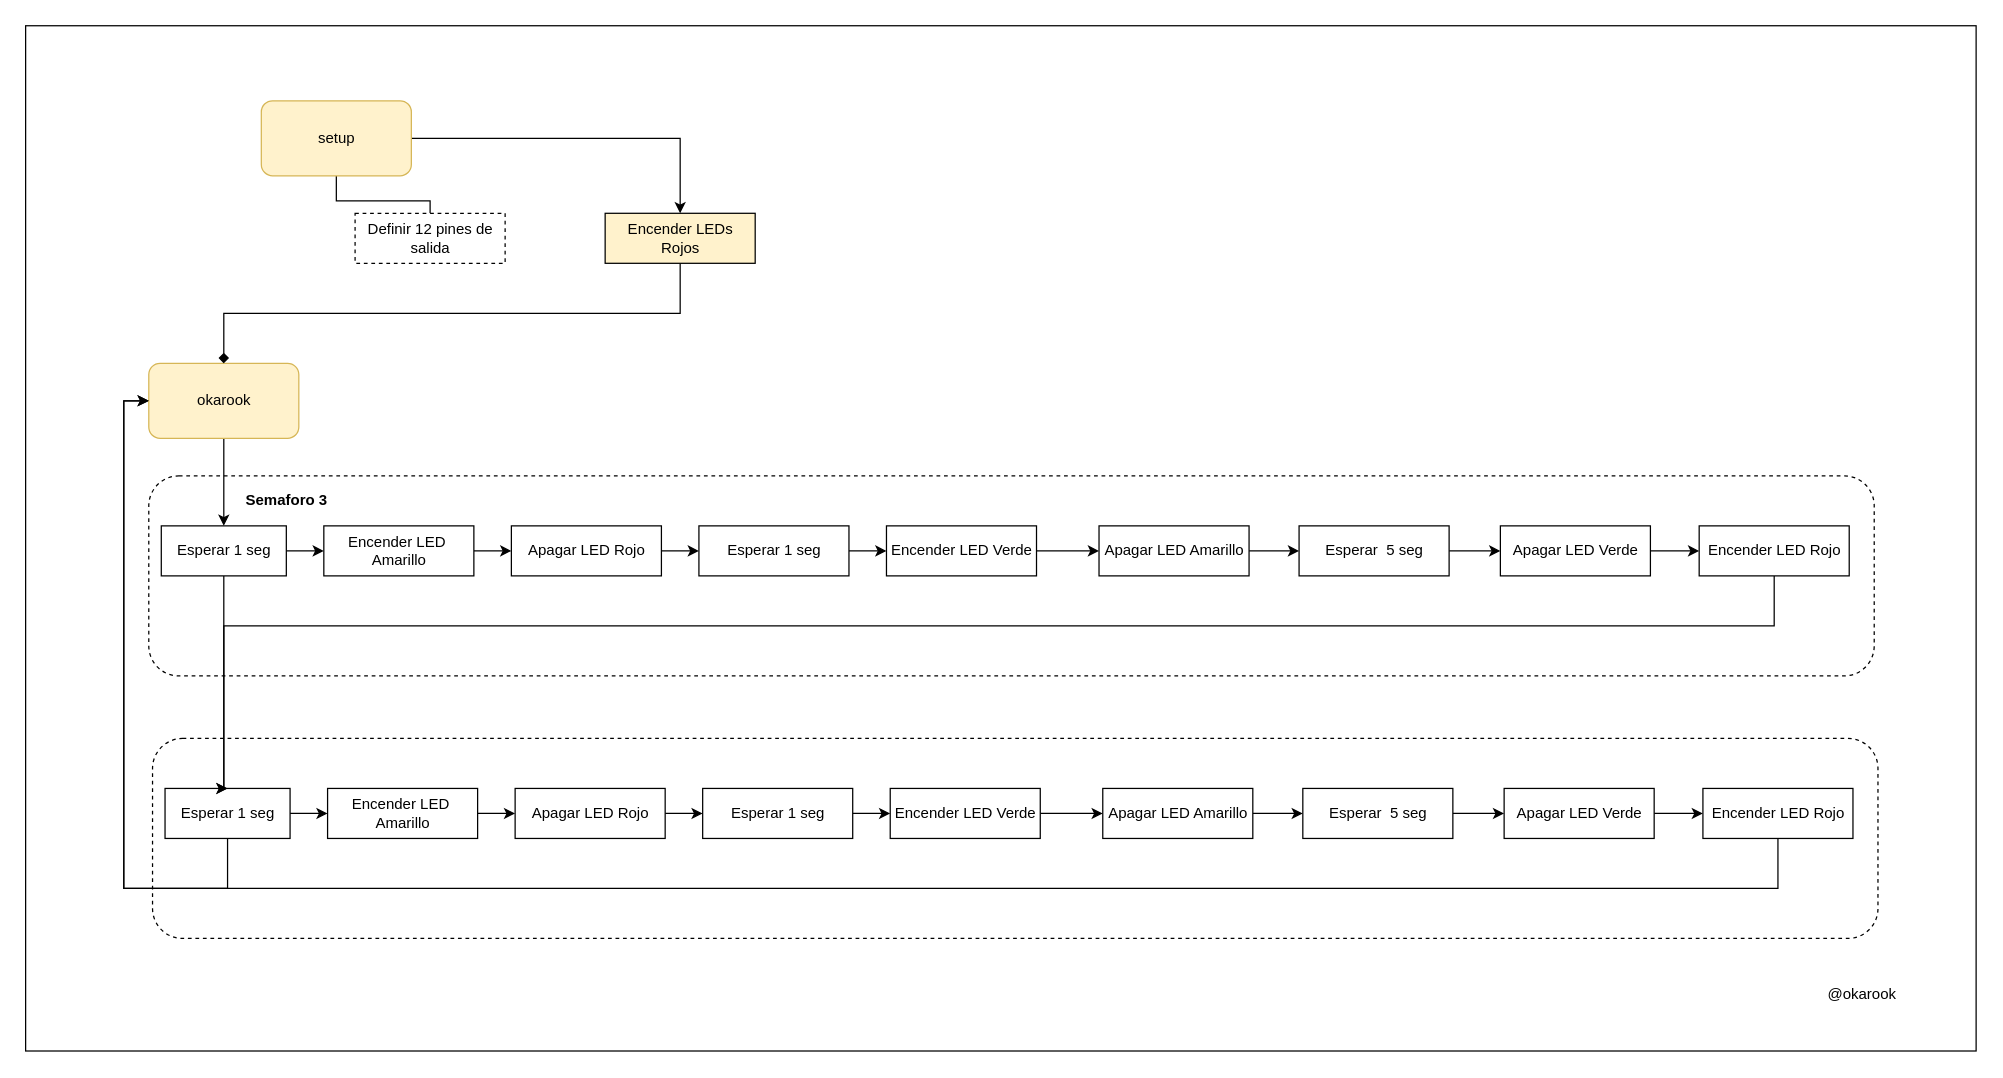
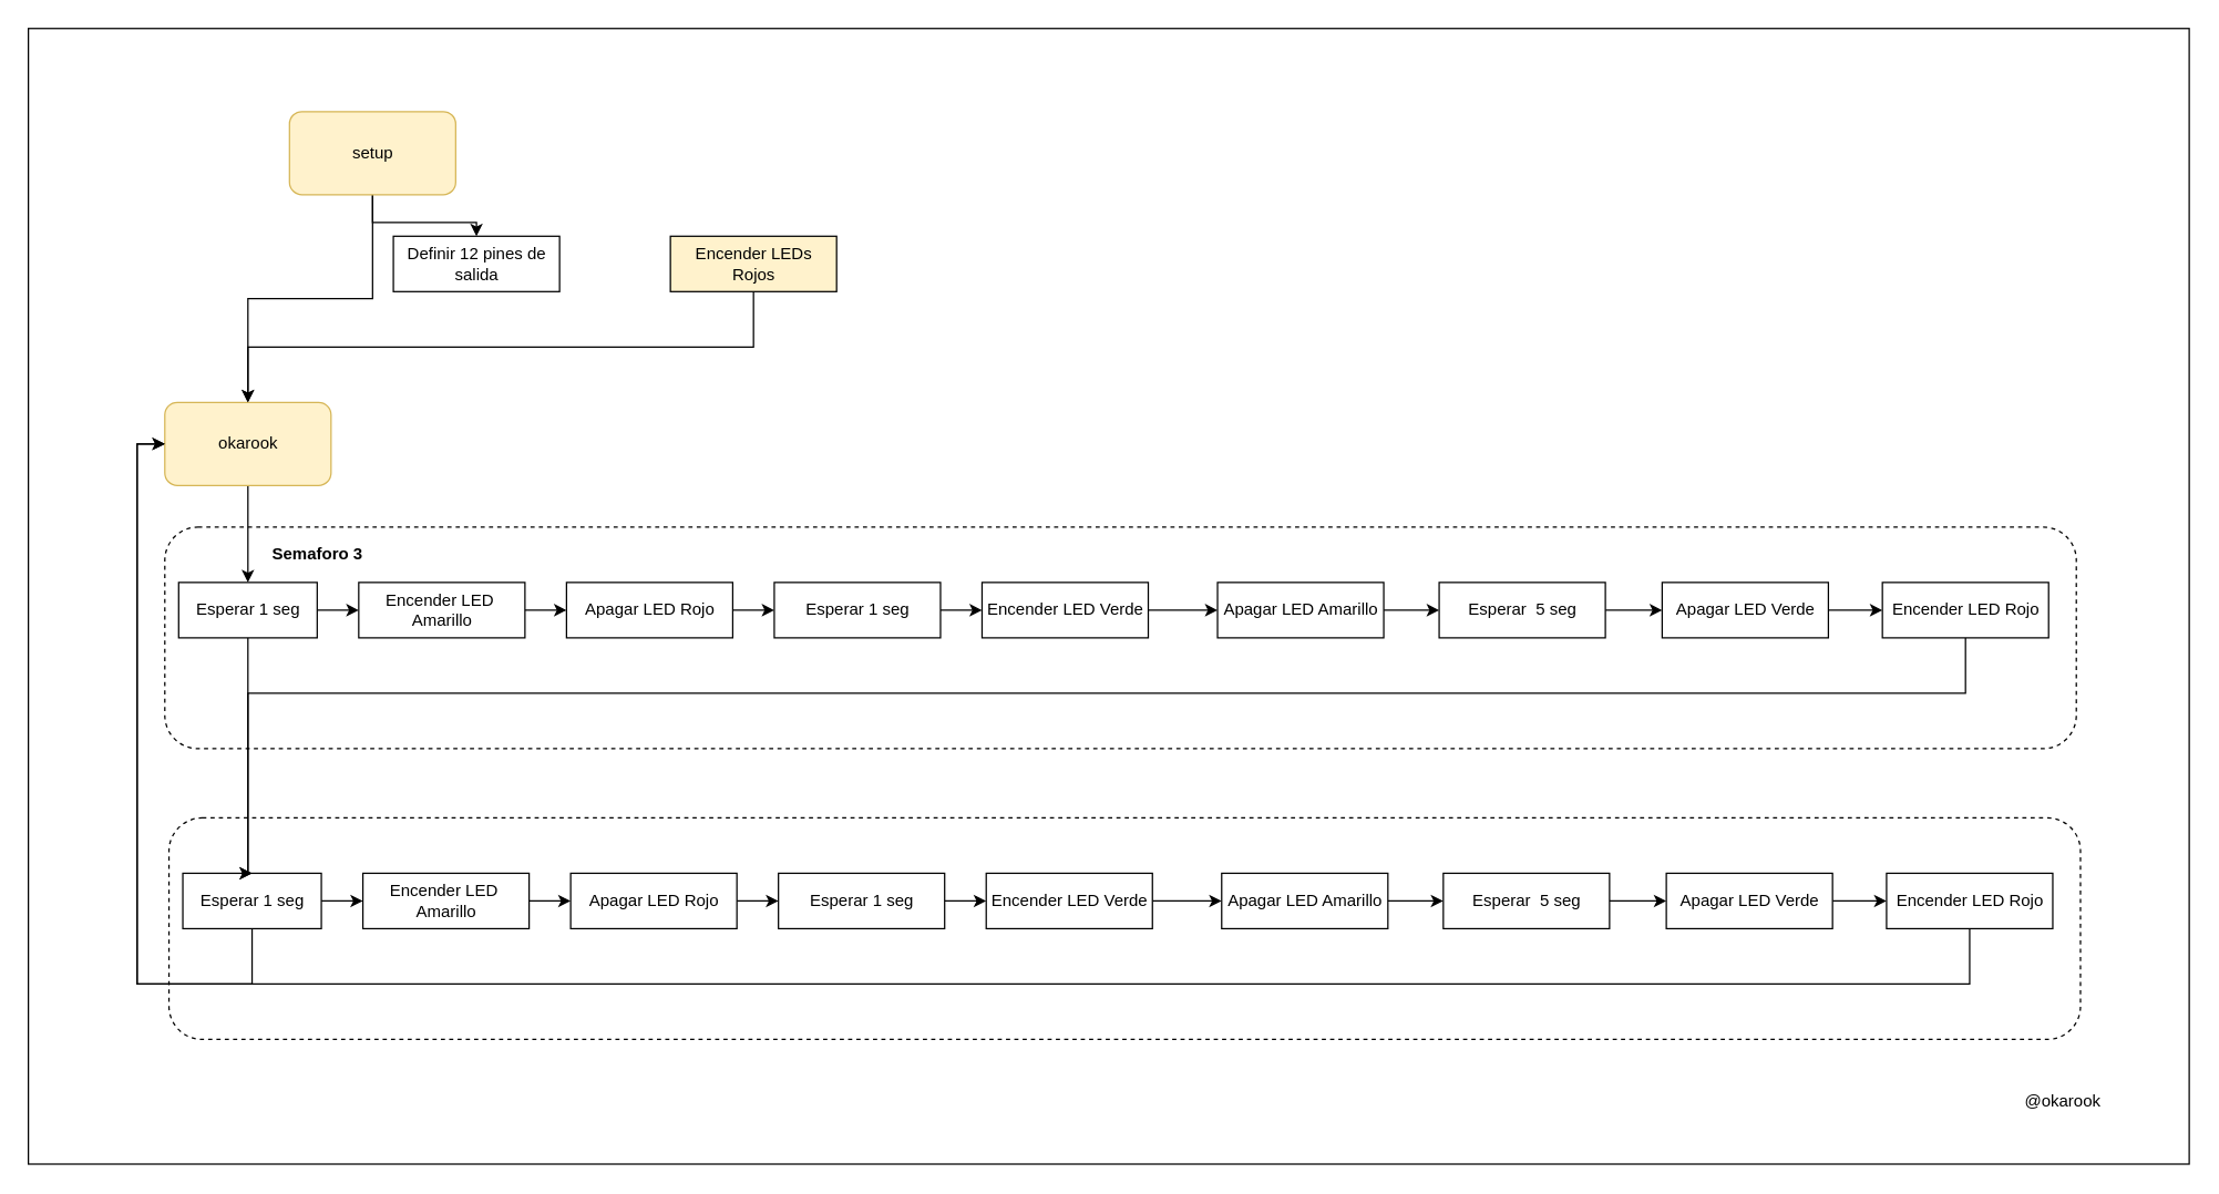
  <mxCell id="0" />
  <mxCell id="1" parent="0" />
  <mxCell id="2" value="" style="rounded=0;whiteSpace=wrap;html=1;" parent="1" vertex="1"><mxGeometry x="20" y="20" width="1560" height="820" as="geometry" /></mxCell>
  <mxCell id="3" value="" style="rounded=1;whiteSpace=wrap;html=1;dashed=1;" vertex="1" parent="1"><mxGeometry x="118.5" y="380" width="1380" height="160" as="geometry" /></mxCell>
- <mxCell id="4" style="edgeStyle=orthogonalEdgeStyle;rounded=0;orthogonalLoop=1;jettySize=auto;html=1;endArrow=none;" parent="1" source="6" target="10" edge="1"><mxGeometry relative="1" as="geometry"><mxPoint x="178.5" y="260" as="targetPoint" /></mxGeometry></mxCell>
- <mxCell id="5" style="edgeStyle=orthogonalEdgeStyle;rounded=0;orthogonalLoop=1;jettySize=auto;html=1;" parent="1" source="6" target="11" edge="1"><mxGeometry relative="1" as="geometry" /></mxCell>
+ <mxCell id="4" style="edgeStyle=orthogonalEdgeStyle;rounded=0;orthogonalLoop=1;jettySize=auto;html=1;" parent="1" source="6" target="10" edge="1"><mxGeometry relative="1" as="geometry"><mxPoint x="178.5" y="260" as="targetPoint" /></mxGeometry></mxCell>
+ <mxCell id="5" style="edgeStyle=orthogonalEdgeStyle;rounded=0;orthogonalLoop=1;jettySize=auto;html=1;entryX=0.5;entryY=0;entryDx=0;entryDy=0;" parent="1" source="6" target="8" edge="1"><mxGeometry relative="1" as="geometry" /></mxCell>
  <mxCell id="6" value="&lt;font color=&quot;#030303&quot;&gt;setup&lt;/font&gt;" style="rounded=1;whiteSpace=wrap;html=1;fillColor=#fff2cc;strokeColor=#d6b656;" parent="1" vertex="1"><mxGeometry x="208.5" y="80" width="120" height="60" as="geometry" /></mxCell>
  <mxCell id="7" style="edgeStyle=orthogonalEdgeStyle;rounded=0;orthogonalLoop=1;jettySize=auto;html=1;entryX=0.5;entryY=0;entryDx=0;entryDy=0;" parent="1" source="8" edge="1" target="13"><mxGeometry relative="1" as="geometry"><mxPoint x="178.5" y="400" as="targetPoint" /></mxGeometry></mxCell>
  <mxCell id="8" value="&lt;span style=&quot;background-color: rgb(255 , 242 , 204)&quot;&gt;&lt;font color=&quot;#030303&quot;&gt;okarook&lt;/font&gt;&lt;/span&gt;" style="rounded=1;whiteSpace=wrap;html=1;fillColor=#fff2cc;strokeColor=#d6b656;" parent="1" vertex="1"><mxGeometry x="118.5" y="290" width="120" height="60" as="geometry" /></mxCell>
- <mxCell id="9" style="edgeStyle=orthogonalEdgeStyle;rounded=0;orthogonalLoop=1;jettySize=auto;html=1;entryX=0.5;entryY=0;entryDx=0;entryDy=0;exitX=0.5;exitY=1;exitDx=0;exitDy=0;endArrow=diamond;" parent="1" source="11" target="8" edge="1"><mxGeometry relative="1" as="geometry"><mxPoint x="508.5" y="210" as="sourcePoint" /><Array as="points"><mxPoint x="543.5" y="250" /><mxPoint x="178.5" y="250" /></Array></mxGeometry></mxCell>
- <mxCell id="10" value="Definir 12 pines de salida" style="rounded=0;whiteSpace=wrap;html=1;dashed=1;" parent="1" vertex="1"><mxGeometry x="283.5" y="170" width="120" height="40" as="geometry" /></mxCell>
+ <mxCell id="9" style="edgeStyle=orthogonalEdgeStyle;rounded=0;orthogonalLoop=1;jettySize=auto;html=1;entryX=0.5;entryY=0;entryDx=0;entryDy=0;exitX=0.5;exitY=1;exitDx=0;exitDy=0;" parent="1" source="11" target="8" edge="1"><mxGeometry relative="1" as="geometry"><mxPoint x="508.5" y="210" as="sourcePoint" /><Array as="points"><mxPoint x="543.5" y="250" /><mxPoint x="178.5" y="250" /></Array></mxGeometry></mxCell>
+ <mxCell id="10" value="Definir 12 pines de salida" style="rounded=0;whiteSpace=wrap;html=1;" parent="1" vertex="1"><mxGeometry x="283.5" y="170" width="120" height="40" as="geometry" /></mxCell>
  <mxCell id="11" value="Encender LEDs Rojos" style="rounded=0;whiteSpace=wrap;html=1;fillColor=#fff2cc;" vertex="1" parent="1"><mxGeometry x="483.5" y="170" width="120" height="40" as="geometry" /></mxCell>
  <mxCell id="12" value="" style="edgeStyle=orthogonalEdgeStyle;rounded=0;orthogonalLoop=1;jettySize=auto;html=1;" parent="1" source="13" target="15" edge="1"><mxGeometry relative="1" as="geometry" /></mxCell>
  <mxCell id="13" value="Esperar 1 seg" style="rounded=0;whiteSpace=wrap;html=1;" parent="1" vertex="1"><mxGeometry x="128.5" y="420" width="100" height="40" as="geometry" /></mxCell>
  <mxCell id="14" style="edgeStyle=orthogonalEdgeStyle;rounded=0;orthogonalLoop=1;jettySize=auto;html=1;entryX=0;entryY=0.5;entryDx=0;entryDy=0;" parent="1" source="15" target="17" edge="1"><mxGeometry relative="1" as="geometry" /></mxCell>
  <mxCell id="15" value="Encender LED&amp;nbsp; Amarillo" style="whiteSpace=wrap;html=1;rounded=0;" parent="1" vertex="1"><mxGeometry x="258.5" y="420" width="120" height="40" as="geometry" /></mxCell>
  <mxCell id="16" value="" style="edgeStyle=orthogonalEdgeStyle;rounded=0;orthogonalLoop=1;jettySize=auto;html=1;" edge="1" parent="1" source="17" target="19"><mxGeometry relative="1" as="geometry" /></mxCell>
  <mxCell id="17" value="Apagar LED Rojo" style="whiteSpace=wrap;html=1;rounded=0;" parent="1" vertex="1"><mxGeometry x="408.5" y="420" width="120" height="40" as="geometry" /></mxCell>
  <mxCell id="18" value="" style="edgeStyle=orthogonalEdgeStyle;rounded=0;orthogonalLoop=1;jettySize=auto;html=1;" edge="1" parent="1" source="19" target="21"><mxGeometry relative="1" as="geometry" /></mxCell>
  <mxCell id="19" value="Esperar 1 seg" style="whiteSpace=wrap;html=1;rounded=0;" vertex="1" parent="1"><mxGeometry x="558.5" y="420" width="120" height="40" as="geometry" /></mxCell>
  <mxCell id="20" value="" style="edgeStyle=orthogonalEdgeStyle;rounded=0;orthogonalLoop=1;jettySize=auto;html=1;" edge="1" parent="1" source="21" target="23"><mxGeometry relative="1" as="geometry" /></mxCell>
  <mxCell id="21" value="Encender LED Verde" style="whiteSpace=wrap;html=1;rounded=0;" vertex="1" parent="1"><mxGeometry x="708.5" y="420" width="120" height="40" as="geometry" /></mxCell>
  <mxCell id="22" value="" style="edgeStyle=orthogonalEdgeStyle;rounded=0;orthogonalLoop=1;jettySize=auto;html=1;" edge="1" parent="1" source="23" target="25"><mxGeometry relative="1" as="geometry" /></mxCell>
  <mxCell id="23" value="Apagar LED Amarillo" style="whiteSpace=wrap;html=1;rounded=0;" vertex="1" parent="1"><mxGeometry x="878.5" y="420" width="120" height="40" as="geometry" /></mxCell>
  <mxCell id="24" value="" style="edgeStyle=orthogonalEdgeStyle;rounded=0;orthogonalLoop=1;jettySize=auto;html=1;" edge="1" parent="1" source="25" target="27"><mxGeometry relative="1" as="geometry" /></mxCell>
  <mxCell id="25" value="Esperar&amp;nbsp; 5 seg" style="whiteSpace=wrap;html=1;rounded=0;" vertex="1" parent="1"><mxGeometry x="1038.5" y="420" width="120" height="40" as="geometry" /></mxCell>
  <mxCell id="26" value="" style="edgeStyle=orthogonalEdgeStyle;rounded=0;orthogonalLoop=1;jettySize=auto;html=1;" edge="1" parent="1" source="27" target="28"><mxGeometry relative="1" as="geometry" /></mxCell>
  <mxCell id="27" value="Apagar LED Verde" style="whiteSpace=wrap;html=1;rounded=0;" vertex="1" parent="1"><mxGeometry x="1199.5" y="420" width="120" height="40" as="geometry" /></mxCell>
  <mxCell id="28" value="Encender LED Rojo" style="whiteSpace=wrap;html=1;rounded=0;" vertex="1" parent="1"><mxGeometry x="1358.5" y="420" width="120" height="40" as="geometry" /></mxCell>
  <mxCell id="29" value="@okarook" style="text;html=1;strokeColor=none;fillColor=none;align=center;verticalAlign=middle;whiteSpace=wrap;rounded=0;" parent="1" vertex="1"><mxGeometry x="1463.5" y="785" width="50" height="20" as="geometry" /></mxCell>
  <mxCell id="30" value="Semaforo 3" style="text;html=1;strokeColor=none;fillColor=none;align=center;verticalAlign=middle;whiteSpace=wrap;rounded=0;dashed=1;fontStyle=1" vertex="1" parent="1"><mxGeometry x="188.5" y="390" width="80" height="20" as="geometry" /></mxCell>
  <mxCell id="31" value="" style="rounded=1;whiteSpace=wrap;html=1;dashed=1;" vertex="1" parent="1"><mxGeometry x="121.5" y="590" width="1380" height="160" as="geometry" /></mxCell>
  <mxCell id="32" value="" style="edgeStyle=orthogonalEdgeStyle;rounded=0;orthogonalLoop=1;jettySize=auto;html=1;" edge="1" parent="1" source="34" target="36"><mxGeometry relative="1" as="geometry" /></mxCell>
  <mxCell id="33" style="edgeStyle=orthogonalEdgeStyle;rounded=0;orthogonalLoop=1;jettySize=auto;html=1;entryX=0;entryY=0.5;entryDx=0;entryDy=0;" edge="1" parent="1" source="34" target="8"><mxGeometry relative="1" as="geometry"><Array as="points"><mxPoint x="181.5" y="710" /><mxPoint x="98.5" y="710" /><mxPoint x="98.5" y="320" /></Array></mxGeometry></mxCell>
  <mxCell id="34" value="Esperar 1 seg" style="rounded=0;whiteSpace=wrap;html=1;" vertex="1" parent="1"><mxGeometry x="131.5" y="630" width="100" height="40" as="geometry" /></mxCell>
  <mxCell id="35" style="edgeStyle=orthogonalEdgeStyle;rounded=0;orthogonalLoop=1;jettySize=auto;html=1;entryX=0;entryY=0.5;entryDx=0;entryDy=0;" edge="1" parent="1" source="36" target="38"><mxGeometry relative="1" as="geometry" /></mxCell>
  <mxCell id="36" value="Encender LED&amp;nbsp; Amarillo" style="whiteSpace=wrap;html=1;rounded=0;" vertex="1" parent="1"><mxGeometry x="261.5" y="630" width="120" height="40" as="geometry" /></mxCell>
  <mxCell id="37" value="" style="edgeStyle=orthogonalEdgeStyle;rounded=0;orthogonalLoop=1;jettySize=auto;html=1;" edge="1" parent="1" source="38" target="40"><mxGeometry relative="1" as="geometry" /></mxCell>
  <mxCell id="38" value="Apagar LED Rojo" style="whiteSpace=wrap;html=1;rounded=0;" vertex="1" parent="1"><mxGeometry x="411.5" y="630" width="120" height="40" as="geometry" /></mxCell>
  <mxCell id="39" value="" style="edgeStyle=orthogonalEdgeStyle;rounded=0;orthogonalLoop=1;jettySize=auto;html=1;" edge="1" parent="1" source="40" target="42"><mxGeometry relative="1" as="geometry" /></mxCell>
  <mxCell id="40" value="Esperar 1 seg" style="whiteSpace=wrap;html=1;rounded=0;" vertex="1" parent="1"><mxGeometry x="561.5" y="630" width="120" height="40" as="geometry" /></mxCell>
  <mxCell id="41" value="" style="edgeStyle=orthogonalEdgeStyle;rounded=0;orthogonalLoop=1;jettySize=auto;html=1;" edge="1" parent="1" source="42" target="44"><mxGeometry relative="1" as="geometry" /></mxCell>
  <mxCell id="42" value="Encender LED Verde" style="whiteSpace=wrap;html=1;rounded=0;" vertex="1" parent="1"><mxGeometry x="711.5" y="630" width="120" height="40" as="geometry" /></mxCell>
  <mxCell id="43" value="" style="edgeStyle=orthogonalEdgeStyle;rounded=0;orthogonalLoop=1;jettySize=auto;html=1;" edge="1" parent="1" source="44" target="46"><mxGeometry relative="1" as="geometry" /></mxCell>
  <mxCell id="44" value="Apagar LED Amarillo" style="whiteSpace=wrap;html=1;rounded=0;" vertex="1" parent="1"><mxGeometry x="881.5" y="630" width="120" height="40" as="geometry" /></mxCell>
  <mxCell id="45" value="" style="edgeStyle=orthogonalEdgeStyle;rounded=0;orthogonalLoop=1;jettySize=auto;html=1;" edge="1" parent="1" source="46" target="48"><mxGeometry relative="1" as="geometry" /></mxCell>
  <mxCell id="46" value="Esperar&amp;nbsp; 5 seg" style="whiteSpace=wrap;html=1;rounded=0;" vertex="1" parent="1"><mxGeometry x="1041.5" y="630" width="120" height="40" as="geometry" /></mxCell>
  <mxCell id="47" value="" style="edgeStyle=orthogonalEdgeStyle;rounded=0;orthogonalLoop=1;jettySize=auto;html=1;" edge="1" parent="1" source="48" target="50"><mxGeometry relative="1" as="geometry" /></mxCell>
  <mxCell id="48" value="Apagar LED Verde" style="whiteSpace=wrap;html=1;rounded=0;" vertex="1" parent="1"><mxGeometry x="1202.5" y="630" width="120" height="40" as="geometry" /></mxCell>
  <mxCell id="49" style="edgeStyle=orthogonalEdgeStyle;rounded=0;orthogonalLoop=1;jettySize=auto;html=1;entryX=0;entryY=0.5;entryDx=0;entryDy=0;" edge="1" parent="1" source="50" target="8"><mxGeometry relative="1" as="geometry"><mxPoint x="948.5" y="880" as="targetPoint" /><Array as="points"><mxPoint x="1421.5" y="710" /><mxPoint x="98.5" y="710" /><mxPoint x="98.5" y="320" /></Array></mxGeometry></mxCell>
  <mxCell id="50" value="Encender LED Rojo" style="whiteSpace=wrap;html=1;rounded=0;" vertex="1" parent="1"><mxGeometry x="1361.5" y="630" width="120" height="40" as="geometry" /></mxCell>
  <mxCell id="51" value="" style="edgeStyle=orthogonalEdgeStyle;rounded=0;orthogonalLoop=1;jettySize=auto;html=1;entryX=0.5;entryY=0;entryDx=0;entryDy=0;" parent="1" source="13" target="34" edge="1"><mxGeometry relative="1" as="geometry"><mxPoint x="178.5" y="600" as="targetPoint" /><Array as="points"><mxPoint x="178.5" y="630" /></Array></mxGeometry></mxCell>
  <mxCell id="52" style="edgeStyle=orthogonalEdgeStyle;rounded=0;orthogonalLoop=1;jettySize=auto;html=1;exitX=0.5;exitY=1;exitDx=0;exitDy=0;entryX=0.5;entryY=0;entryDx=0;entryDy=0;" parent="1" source="28" target="34" edge="1"><mxGeometry relative="1" as="geometry"><mxPoint x="178.5" y="560" as="targetPoint" /><Array as="points"><mxPoint x="1418.5" y="500" /><mxPoint x="178.5" y="500" /><mxPoint x="178.5" y="630" /></Array></mxGeometry></mxCell>
